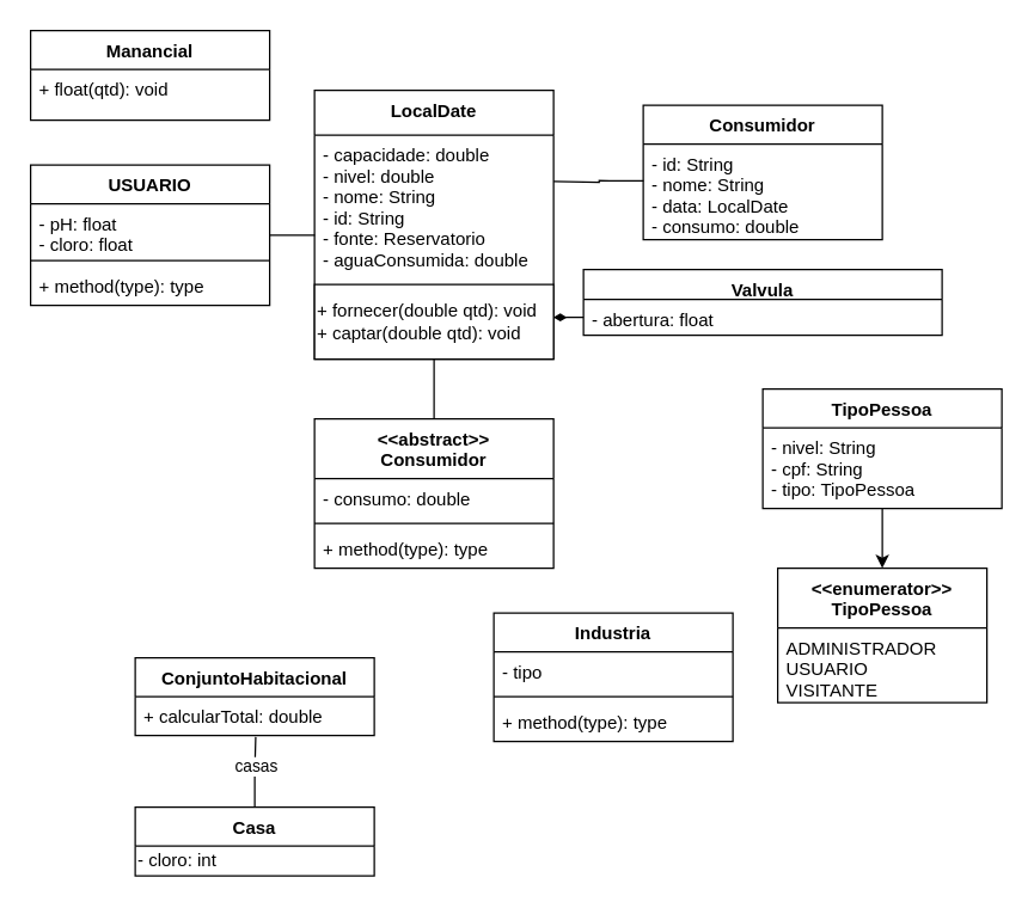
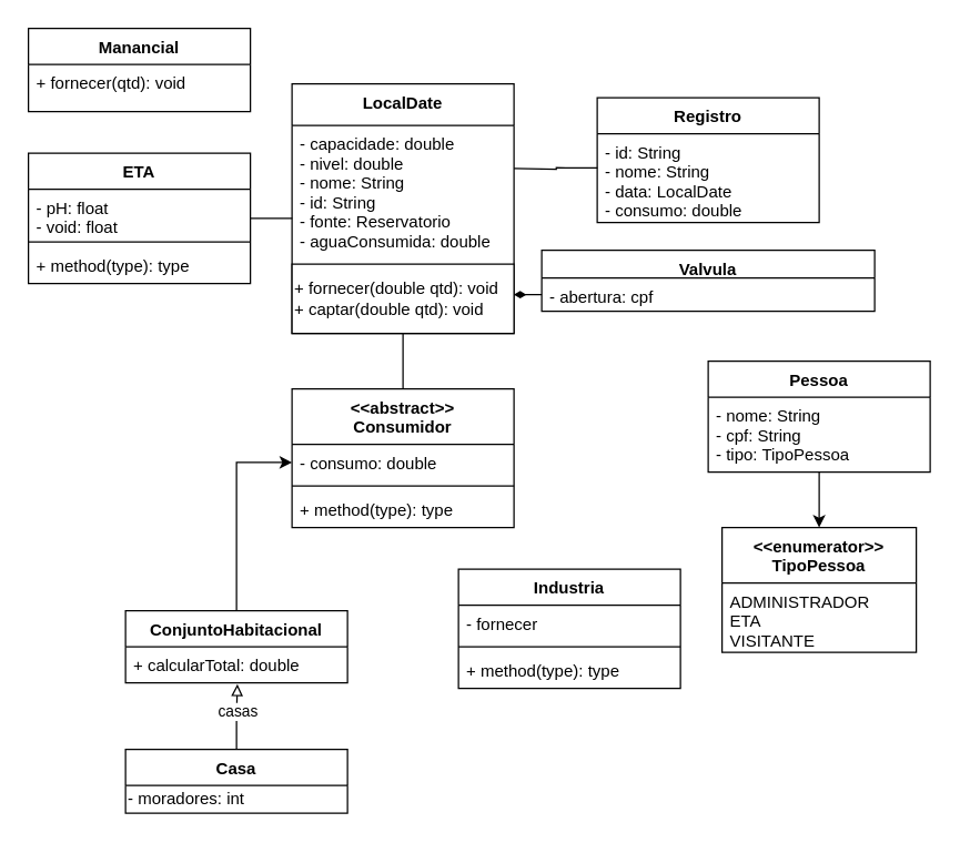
  <mxCell id="0" />
  <mxCell id="1" parent="0" />
  <mxCell id="2" style="edgeStyle=orthogonalEdgeStyle;rounded=0;orthogonalLoop=1;jettySize=auto;html=1;endArrow=none;endFill=0;entryX=0.001;entryY=0.383;entryDx=0;entryDy=0;entryPerimeter=0;" parent="1" target="9" edge="1"><mxGeometry relative="1" as="geometry"><mxPoint x="484" y="19" as="targetPoint" /><mxPoint x="370" y="121" as="sourcePoint" /></mxGeometry></mxCell>
  <mxCell id="3" value="LocalDate" style="swimlane;fontStyle=1;align=center;verticalAlign=top;childLayout=stackLayout;horizontal=1;startSize=30;horizontalStack=0;resizeParent=1;resizeParentMax=0;resizeLast=0;collapsible=1;marginBottom=0;" parent="1" vertex="1"><mxGeometry x="210" y="60" width="160" height="180" as="geometry"><mxRectangle x="475" y="232" width="110" height="26" as="alternateBounds" /></mxGeometry></mxCell>
  <mxCell id="4" value="- capacidade: double&#10;- nivel: double&#10;- nome: String&#10;- id: String&#10;- fonte: Reservatorio&#10;- aguaConsumida: double" style="text;strokeColor=none;fillColor=none;align=left;verticalAlign=top;spacingLeft=4;spacingRight=4;overflow=hidden;rotatable=0;points=[[0,0.5],[1,0.5]];portConstraint=eastwest;" parent="3" vertex="1"><mxGeometry y="30" width="160" height="100" as="geometry" /></mxCell>
  <mxCell id="5" value="+ fornecer(double qtd): void&lt;br&gt;+ captar(double qtd): void" style="html=1;align=left;" parent="3" vertex="1"><mxGeometry y="130" width="160" height="50" as="geometry" /></mxCell>
  <mxCell id="6" value="Valvula" style="swimlane;fontStyle=1;align=center;verticalAlign=top;childLayout=stackLayout;horizontal=1;startSize=20;horizontalStack=0;resizeParent=1;resizeParentMax=0;resizeLast=0;collapsible=1;marginBottom=0;" parent="1" vertex="1"><mxGeometry x="390" y="180" width="240" height="44" as="geometry" /></mxCell>
- <mxCell id="7" value="- abertura: float" style="text;strokeColor=none;fillColor=none;align=left;verticalAlign=top;spacingLeft=4;spacingRight=4;overflow=hidden;rotatable=0;points=[[0,0.5],[1,0.5]];portConstraint=eastwest;" parent="6" vertex="1"><mxGeometry y="20" width="240" height="24" as="geometry" /></mxCell>
- <mxCell id="8" value="Consumidor" style="swimlane;fontStyle=1;align=center;verticalAlign=top;childLayout=stackLayout;horizontal=1;startSize=26;horizontalStack=0;resizeParent=1;resizeParentMax=0;resizeLast=0;collapsible=1;marginBottom=0;" parent="1" vertex="1"><mxGeometry x="430" y="70" width="160" height="90" as="geometry" /></mxCell>
+ <mxCell id="7" value="- abertura: cpf" style="text;strokeColor=none;fillColor=none;align=left;verticalAlign=top;spacingLeft=4;spacingRight=4;overflow=hidden;rotatable=0;points=[[0,0.5],[1,0.5]];portConstraint=eastwest;" parent="6" vertex="1"><mxGeometry y="20" width="240" height="24" as="geometry" /></mxCell>
+ <mxCell id="8" value="Registro" style="swimlane;fontStyle=1;align=center;verticalAlign=top;childLayout=stackLayout;horizontal=1;startSize=26;horizontalStack=0;resizeParent=1;resizeParentMax=0;resizeLast=0;collapsible=1;marginBottom=0;" parent="1" vertex="1"><mxGeometry x="430" y="70" width="160" height="90" as="geometry" /></mxCell>
  <mxCell id="9" value="- id: String&#10;- nome: String&#10;- data: LocalDate&#10;- consumo: double" style="text;strokeColor=none;fillColor=none;align=left;verticalAlign=top;spacingLeft=4;spacingRight=4;overflow=hidden;rotatable=0;points=[[0,0.5],[1,0.5]];portConstraint=eastwest;" parent="8" vertex="1"><mxGeometry y="26" width="160" height="64" as="geometry" /></mxCell>
  <mxCell id="10" style="edgeStyle=orthogonalEdgeStyle;rounded=0;orthogonalLoop=1;jettySize=auto;html=1;exitX=0.5;exitY=1;exitDx=0;exitDy=0;entryX=0.5;entryY=0;entryDx=0;entryDy=0;" parent="1" source="11" target="13" edge="1"><mxGeometry relative="1" as="geometry" /></mxCell>
- <mxCell id="11" value="TipoPessoa" style="swimlane;fontStyle=1;align=center;verticalAlign=top;childLayout=stackLayout;horizontal=1;startSize=26;horizontalStack=0;resizeParent=1;resizeParentMax=0;resizeLast=0;collapsible=1;marginBottom=0;" parent="1" vertex="1"><mxGeometry x="510" y="260" width="160" height="80" as="geometry" /></mxCell>
- <mxCell id="12" value="- nivel: String&#10;- cpf: String&#10;- tipo: TipoPessoa" style="text;strokeColor=none;fillColor=none;align=left;verticalAlign=top;spacingLeft=4;spacingRight=4;overflow=hidden;rotatable=0;points=[[0,0.5],[1,0.5]];portConstraint=eastwest;" parent="11" vertex="1"><mxGeometry y="26" width="160" height="54" as="geometry" /></mxCell>
+ <mxCell id="11" value="Pessoa" style="swimlane;fontStyle=1;align=center;verticalAlign=top;childLayout=stackLayout;horizontal=1;startSize=26;horizontalStack=0;resizeParent=1;resizeParentMax=0;resizeLast=0;collapsible=1;marginBottom=0;" parent="1" vertex="1"><mxGeometry x="510" y="260" width="160" height="80" as="geometry" /></mxCell>
+ <mxCell id="12" value="- nome: String&#10;- cpf: String&#10;- tipo: TipoPessoa" style="text;strokeColor=none;fillColor=none;align=left;verticalAlign=top;spacingLeft=4;spacingRight=4;overflow=hidden;rotatable=0;points=[[0,0.5],[1,0.5]];portConstraint=eastwest;" parent="11" vertex="1"><mxGeometry y="26" width="160" height="54" as="geometry" /></mxCell>
  <mxCell id="13" value="&lt;&lt;enumerator&gt;&gt;&#10;TipoPessoa" style="swimlane;fontStyle=1;childLayout=stackLayout;horizontal=1;startSize=40;fillColor=none;horizontalStack=0;resizeParent=1;resizeParentMax=0;resizeLast=0;collapsible=1;marginBottom=0;" parent="1" vertex="1"><mxGeometry x="520" y="380" width="140" height="90" as="geometry" /></mxCell>
- <mxCell id="14" value="ADMINISTRADOR&#10;USUARIO&#10;VISITANTE" style="text;strokeColor=none;fillColor=none;align=left;verticalAlign=top;spacingLeft=4;spacingRight=4;overflow=hidden;rotatable=0;points=[[0,0.5],[1,0.5]];portConstraint=eastwest;" parent="13" vertex="1"><mxGeometry y="40" width="140" height="50" as="geometry" /></mxCell>
+ <mxCell id="14" value="ADMINISTRADOR&#10;ETA&#10;VISITANTE" style="text;strokeColor=none;fillColor=none;align=left;verticalAlign=top;spacingLeft=4;spacingRight=4;overflow=hidden;rotatable=0;points=[[0,0.5],[1,0.5]];portConstraint=eastwest;" parent="13" vertex="1"><mxGeometry y="40" width="140" height="50" as="geometry" /></mxCell>
  <mxCell id="15" style="edgeStyle=orthogonalEdgeStyle;rounded=0;orthogonalLoop=1;jettySize=auto;html=1;endArrow=diamondThin;endFill=1;" parent="1" source="7" edge="1"><mxGeometry relative="1" as="geometry"><mxPoint x="370" y="212" as="targetPoint" /></mxGeometry></mxCell>
  <mxCell id="16" style="edgeStyle=orthogonalEdgeStyle;rounded=0;orthogonalLoop=1;jettySize=auto;html=1;exitX=0.5;exitY=0;exitDx=0;exitDy=0;entryX=0.5;entryY=1;entryDx=0;entryDy=0;endArrow=none;endFill=0;" parent="1" source="17" target="3" edge="1"><mxGeometry relative="1" as="geometry" /></mxCell>
  <mxCell id="17" value="&lt;&lt;abstract&gt;&gt;&#10;Consumidor" style="swimlane;fontStyle=1;align=center;verticalAlign=top;childLayout=stackLayout;horizontal=1;startSize=40;horizontalStack=0;resizeParent=1;resizeParentMax=0;resizeLast=0;collapsible=1;marginBottom=0;" parent="1" vertex="1"><mxGeometry x="210" y="280" width="160" height="100" as="geometry" /></mxCell>
  <mxCell id="18" value="- consumo: double" style="text;strokeColor=none;fillColor=none;align=left;verticalAlign=top;spacingLeft=4;spacingRight=4;overflow=hidden;rotatable=0;points=[[0,0.5],[1,0.5]];portConstraint=eastwest;" parent="17" vertex="1"><mxGeometry y="40" width="160" height="26" as="geometry" /></mxCell>
  <mxCell id="19" value="" style="line;strokeWidth=1;fillColor=none;align=left;verticalAlign=middle;spacingTop=-1;spacingLeft=3;spacingRight=3;rotatable=0;labelPosition=right;points=[];portConstraint=eastwest;" parent="17" vertex="1"><mxGeometry y="66" width="160" height="8" as="geometry" /></mxCell>
  <mxCell id="20" value="+ method(type): type" style="text;strokeColor=none;fillColor=none;align=left;verticalAlign=top;spacingLeft=4;spacingRight=4;overflow=hidden;rotatable=0;points=[[0,0.5],[1,0.5]];portConstraint=eastwest;" parent="17" vertex="1"><mxGeometry y="74" width="160" height="26" as="geometry" /></mxCell>
+ <mxCell id="21" style="edgeStyle=orthogonalEdgeStyle;rounded=0;orthogonalLoop=1;jettySize=auto;html=1;exitX=0.5;exitY=0;exitDx=0;exitDy=0;entryX=0;entryY=0.5;entryDx=0;entryDy=0;endArrow=classic;endFill=1;startArrow=none;startFill=0;" parent="1" source="22" target="18" edge="1"><mxGeometry relative="1" as="geometry" /></mxCell>
  <mxCell id="22" value="ConjuntoHabitacional" style="swimlane;fontStyle=1;align=center;verticalAlign=top;childLayout=stackLayout;horizontal=1;startSize=26;horizontalStack=0;resizeParent=1;resizeParentMax=0;resizeLast=0;collapsible=1;marginBottom=0;" parent="1" vertex="1"><mxGeometry x="90" y="440" width="160" height="52" as="geometry" /></mxCell>
  <mxCell id="23" value="+ calcularTotal: double" style="text;strokeColor=none;fillColor=none;align=left;verticalAlign=top;spacingLeft=4;spacingRight=4;overflow=hidden;rotatable=0;points=[[0,0.5],[1,0.5]];portConstraint=eastwest;" parent="22" vertex="1"><mxGeometry y="26" width="160" height="26" as="geometry" /></mxCell>
- <mxCell id="24" style="edgeStyle=orthogonalEdgeStyle;rounded=0;orthogonalLoop=1;jettySize=auto;html=1;endArrow=none;endFill=0;entryX=0.504;entryY=1.038;entryDx=0;entryDy=0;entryPerimeter=0;" parent="1" source="26" target="23" edge="1"><mxGeometry relative="1" as="geometry"><mxPoint x="160" y="500" as="targetPoint" /></mxGeometry></mxCell>
+ <mxCell id="24" style="edgeStyle=orthogonalEdgeStyle;rounded=0;orthogonalLoop=1;jettySize=auto;html=1;endArrow=block;endFill=0;entryX=0.504;entryY=1.038;entryDx=0;entryDy=0;entryPerimeter=0;" parent="1" source="26" target="23" edge="1"><mxGeometry relative="1" as="geometry"><mxPoint x="160" y="500" as="targetPoint" /></mxGeometry></mxCell>
  <mxCell id="25" value="casas" style="edgeLabel;html=1;align=center;verticalAlign=middle;resizable=0;points=[];" parent="24" vertex="1" connectable="0"><mxGeometry x="0.176" relative="1" as="geometry"><mxPoint as="offset" /></mxGeometry></mxCell>
  <mxCell id="26" value="Casa" style="swimlane;fontStyle=1;align=center;verticalAlign=top;childLayout=stackLayout;horizontal=1;startSize=26;horizontalStack=0;resizeParent=1;resizeParentMax=0;resizeLast=0;collapsible=1;marginBottom=0;" parent="1" vertex="1"><mxGeometry x="90" y="540" width="160" height="46" as="geometry" /></mxCell>
- <mxCell id="27" value="- cloro: int" style="text;html=1;align=left;verticalAlign=middle;resizable=0;points=[];autosize=1;strokeColor=none;" parent="26" vertex="1"><mxGeometry y="26" width="160" height="20" as="geometry" /></mxCell>
+ <mxCell id="27" value="- moradores: int" style="text;html=1;align=left;verticalAlign=middle;resizable=0;points=[];autosize=1;strokeColor=none;" parent="26" vertex="1"><mxGeometry y="26" width="160" height="20" as="geometry" /></mxCell>
  <mxCell id="28" value="Industria" style="swimlane;fontStyle=1;align=center;verticalAlign=top;childLayout=stackLayout;horizontal=1;startSize=26;horizontalStack=0;resizeParent=1;resizeParentMax=0;resizeLast=0;collapsible=1;marginBottom=0;" parent="1" vertex="1"><mxGeometry x="330" y="410" width="160" height="86" as="geometry" /></mxCell>
- <mxCell id="29" value="- tipo" style="text;strokeColor=none;fillColor=none;align=left;verticalAlign=top;spacingLeft=4;spacingRight=4;overflow=hidden;rotatable=0;points=[[0,0.5],[1,0.5]];portConstraint=eastwest;" parent="28" vertex="1"><mxGeometry y="26" width="160" height="26" as="geometry" /></mxCell>
+ <mxCell id="29" value="- fornecer" style="text;strokeColor=none;fillColor=none;align=left;verticalAlign=top;spacingLeft=4;spacingRight=4;overflow=hidden;rotatable=0;points=[[0,0.5],[1,0.5]];portConstraint=eastwest;" parent="28" vertex="1"><mxGeometry y="26" width="160" height="26" as="geometry" /></mxCell>
  <mxCell id="30" value="" style="line;strokeWidth=1;fillColor=none;align=left;verticalAlign=middle;spacingTop=-1;spacingLeft=3;spacingRight=3;rotatable=0;labelPosition=right;points=[];portConstraint=eastwest;" parent="28" vertex="1"><mxGeometry y="52" width="160" height="8" as="geometry" /></mxCell>
  <mxCell id="31" value="+ method(type): type" style="text;strokeColor=none;fillColor=none;align=left;verticalAlign=top;spacingLeft=4;spacingRight=4;overflow=hidden;rotatable=0;points=[[0,0.5],[1,0.5]];portConstraint=eastwest;" parent="28" vertex="1"><mxGeometry y="60" width="160" height="26" as="geometry" /></mxCell>
  <mxCell id="32" style="edgeStyle=orthogonalEdgeStyle;rounded=0;orthogonalLoop=1;jettySize=auto;html=1;exitX=1;exitY=0.5;exitDx=0;exitDy=0;entryX=0.001;entryY=0.663;entryDx=0;entryDy=0;entryPerimeter=0;endArrow=none;endFill=0;" edge="1" parent="1" source="33" target="4"><mxGeometry relative="1" as="geometry" /></mxCell>
- <mxCell id="33" value="USUARIO" style="swimlane;fontStyle=1;align=center;verticalAlign=top;childLayout=stackLayout;horizontal=1;startSize=26;horizontalStack=0;resizeParent=1;resizeParentMax=0;resizeLast=0;collapsible=1;marginBottom=0;" parent="1" vertex="1"><mxGeometry x="20" y="110" width="160" height="94" as="geometry" /></mxCell>
- <mxCell id="34" value="- pH: float&#10;- cloro: float" style="text;strokeColor=none;fillColor=none;align=left;verticalAlign=top;spacingLeft=4;spacingRight=4;overflow=hidden;rotatable=0;points=[[0,0.5],[1,0.5]];portConstraint=eastwest;" parent="33" vertex="1"><mxGeometry y="26" width="160" height="34" as="geometry" /></mxCell>
+ <mxCell id="33" value="ETA" style="swimlane;fontStyle=1;align=center;verticalAlign=top;childLayout=stackLayout;horizontal=1;startSize=26;horizontalStack=0;resizeParent=1;resizeParentMax=0;resizeLast=0;collapsible=1;marginBottom=0;" parent="1" vertex="1"><mxGeometry x="20" y="110" width="160" height="94" as="geometry" /></mxCell>
+ <mxCell id="34" value="- pH: float&#10;- void: float" style="text;strokeColor=none;fillColor=none;align=left;verticalAlign=top;spacingLeft=4;spacingRight=4;overflow=hidden;rotatable=0;points=[[0,0.5],[1,0.5]];portConstraint=eastwest;" parent="33" vertex="1"><mxGeometry y="26" width="160" height="34" as="geometry" /></mxCell>
  <mxCell id="35" value="" style="line;strokeWidth=1;fillColor=none;align=left;verticalAlign=middle;spacingTop=-1;spacingLeft=3;spacingRight=3;rotatable=0;labelPosition=right;points=[];portConstraint=eastwest;" parent="33" vertex="1"><mxGeometry y="60" width="160" height="8" as="geometry" /></mxCell>
  <mxCell id="36" value="+ method(type): type" style="text;strokeColor=none;fillColor=none;align=left;verticalAlign=top;spacingLeft=4;spacingRight=4;overflow=hidden;rotatable=0;points=[[0,0.5],[1,0.5]];portConstraint=eastwest;" parent="33" vertex="1"><mxGeometry y="68" width="160" height="26" as="geometry" /></mxCell>
  <mxCell id="37" value="Manancial" style="swimlane;fontStyle=1;align=center;verticalAlign=top;childLayout=stackLayout;horizontal=1;startSize=26;horizontalStack=0;resizeParent=1;resizeParentMax=0;resizeLast=0;collapsible=1;marginBottom=0;" vertex="1" parent="1"><mxGeometry x="20" y="20" width="160" height="60" as="geometry" /></mxCell>
- <mxCell id="38" value="+ float(qtd): void" style="text;strokeColor=none;fillColor=none;align=left;verticalAlign=top;spacingLeft=4;spacingRight=4;overflow=hidden;rotatable=0;points=[[0,0.5],[1,0.5]];portConstraint=eastwest;" vertex="1" parent="37"><mxGeometry y="26" width="160" height="34" as="geometry" /></mxCell>
+ <mxCell id="38" value="+ fornecer(qtd): void" style="text;strokeColor=none;fillColor=none;align=left;verticalAlign=top;spacingLeft=4;spacingRight=4;overflow=hidden;rotatable=0;points=[[0,0.5],[1,0.5]];portConstraint=eastwest;" vertex="1" parent="37"><mxGeometry y="26" width="160" height="34" as="geometry" /></mxCell>
